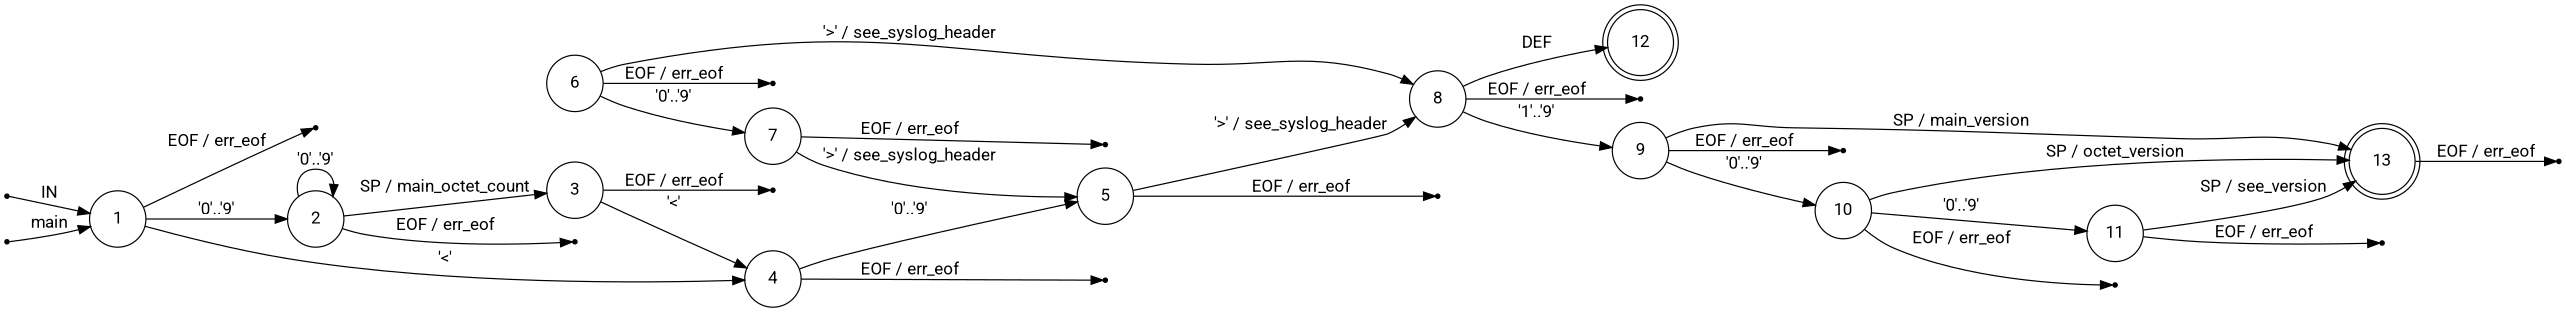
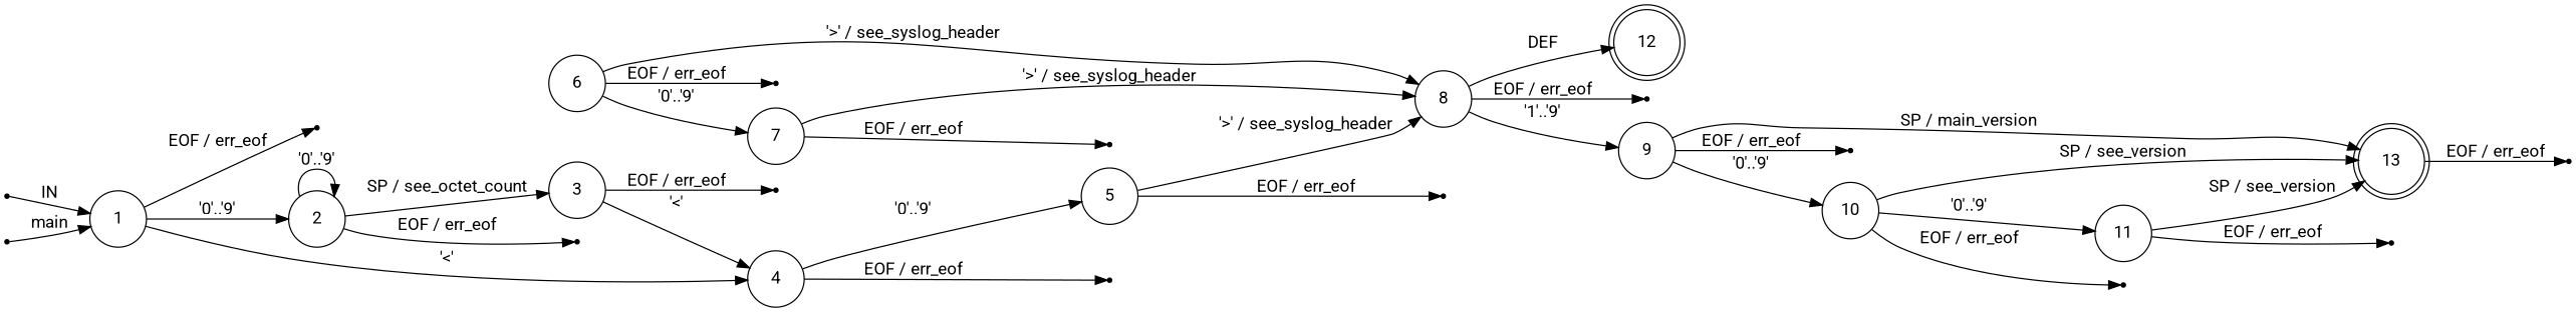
  digraph {
    fontname=Roboto
    rankdir=LR
    node [fontname=Roboto shape=point]
    edge [fontname=Roboto]
    1 [fixedsize=true height=0.65 shape=circle]
    ENTRY
    eof_1
    2 [fixedsize=true height=0.65 shape=circle]
    4 [fixedsize=true height=0.65 shape=circle]
    en_1
    12 [fixedsize=true height=0.65 shape=doublecircle]
    13 [fixedsize=true height=0.65 shape=doublecircle]
    eof_13
    eof_2
    3 [fixedsize=true height=0.65 shape=circle]
    eof_4
    5 [fixedsize=true height=0.65 shape=circle]
    eof_3
    eof_5
    8 [fixedsize=true height=0.65 shape=circle]
    6 [fixedsize=true height=0.65 shape=circle]
    eof_6
    7 [fixedsize=true height=0.65 shape=circle]
    eof_8
    9 [fixedsize=true height=0.65 shape=circle]
    eof_7
    eof_9
    10 [fixedsize=true height=0.65 shape=circle]
    eof_10
    11 [fixedsize=true height=0.65 shape=circle]
    eof_11
    1 -> eof_1 [label="EOF / err_eof"]
    1 -> 2 [label="'0'..'9'"]
    1 -> 4 [label="'<'"]
    ENTRY -> 1 [label=IN]
    2 -> 2 [label="'0'..'9'"]
    2 -> eof_2 [label="EOF / err_eof"]
-   2 -> 3 [label="SP / main_octet_count"]
+   2 -> 3 [label="SP / see_octet_count"]
    4 -> eof_4 [label="EOF / err_eof"]
    4 -> 5 [label="'0'..'9'"]
    en_1 -> 1 [label=main]
    13 -> eof_13 [label="EOF / err_eof"]
    3 -> 4 [label="'<'"]
    3 -> eof_3 [label="EOF / err_eof"]
    5 -> eof_5 [label="EOF / err_eof"]
    5 -> 8 [label="'>' / see_syslog_header"]
    8 -> 12 [label=DEF]
    8 -> eof_8 [label="EOF / err_eof"]
    8 -> 9 [label="'1'..'9'"]
    6 -> 8 [label="'>' / see_syslog_header"]
    6 -> eof_6 [label="EOF / err_eof"]
    6 -> 7 [label="'0'..'9'"]
-   7 -> 5 [label="'>' / see_syslog_header"]
+   7 -> 8 [label="'>' / see_syslog_header"]
    7 -> eof_7 [label="EOF / err_eof"]
    9 -> 13 [label="SP / main_version"]
    9 -> eof_9 [label="EOF / err_eof"]
    9 -> 10 [label="'0'..'9'"]
-   10 -> 13 [label="SP / octet_version"]
+   10 -> 13 [label="SP / see_version"]
    10 -> eof_10 [label="EOF / err_eof"]
    10 -> 11 [label="'0'..'9'"]
    11 -> 13 [label="SP / see_version"]
    11 -> eof_11 [label="EOF / err_eof"]
  }
